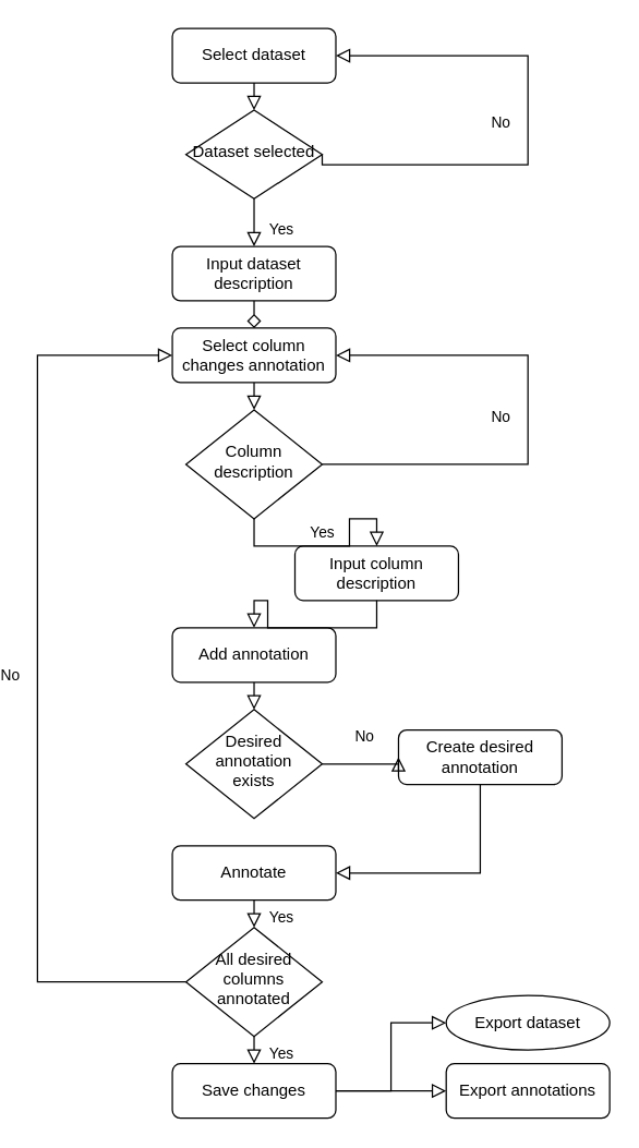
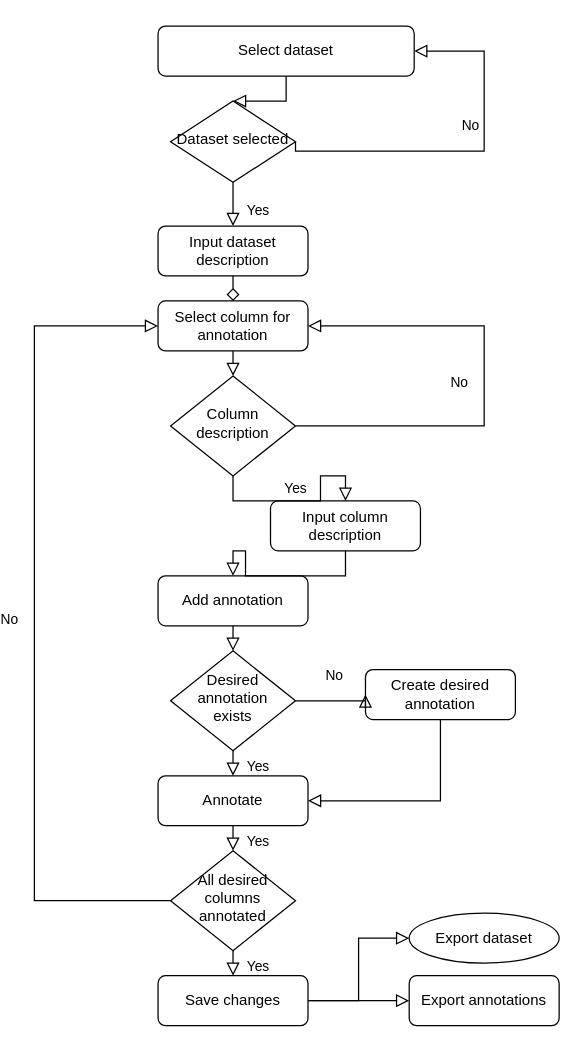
  <mxCell id="0" />
  <mxCell id="1" parent="0" />
- <mxCell id="2" value="Select dataset" style="rounded=1;whiteSpace=wrap;html=1;fontSize=12;glass=0;strokeWidth=1;shadow=0;" parent="1" vertex="1"><mxGeometry x="119" width="120" height="40" as="geometry" y="20" /></mxCell>
+ <mxCell id="2" value="Select dataset" style="rounded=1;whiteSpace=wrap;html=1;fontSize=12;glass=0;strokeWidth=1;shadow=0;" parent="1" vertex="1"><mxGeometry x="119" y="20" width="205" height="40" as="geometry" /></mxCell>
  <mxCell id="3" value="Dataset selected" style="rhombus;whiteSpace=wrap;html=1;shadow=0;fontFamily=Helvetica;fontSize=12;align=center;strokeWidth=1;spacing=6;spacingTop=-4;" parent="1" vertex="1"><mxGeometry x="129" y="80" width="100" height="65" as="geometry" /></mxCell>
  <mxCell id="4" value="" style="rounded=0;html=1;jettySize=auto;orthogonalLoop=1;fontSize=11;endArrow=block;endFill=0;endSize=8;strokeWidth=1;shadow=0;labelBackgroundColor=none;edgeStyle=orthogonalEdgeStyle;exitX=0.5;exitY=1;exitDx=0;exitDy=0;entryX=0.5;entryY=0;entryDx=0;entryDy=0;" parent="1" source="2" target="3" edge="1"><mxGeometry y="20" relative="1" as="geometry"><mxPoint as="offset" /><mxPoint x="509" y="200" as="sourcePoint" /><mxPoint x="179" y="90" as="targetPoint" /></mxGeometry></mxCell>
  <mxCell id="5" value="No" style="rounded=0;html=1;jettySize=auto;orthogonalLoop=1;fontSize=11;endArrow=block;endFill=0;endSize=8;strokeWidth=1;shadow=0;labelBackgroundColor=none;edgeStyle=orthogonalEdgeStyle;exitX=1;exitY=0.5;exitDx=0;exitDy=0;entryX=1;entryY=0.5;entryDx=0;entryDy=0;" parent="1" source="3" target="2" edge="1"><mxGeometry y="20" relative="1" as="geometry"><mxPoint as="offset" /><mxPoint x="299" y="120" as="sourcePoint" /><mxPoint x="319" y="50" as="targetPoint" /><Array as="points"><mxPoint x="380" y="120" /><mxPoint x="380" y="40" /></Array></mxGeometry></mxCell>
- <mxCell id="6" value="Select column changes annotation" style="rounded=1;whiteSpace=wrap;html=1;fontSize=12;glass=0;strokeWidth=1;shadow=0;" parent="1" vertex="1"><mxGeometry x="119" y="240" width="120" height="40" as="geometry" /></mxCell>
+ <mxCell id="6" value="Select column for annotation" style="rounded=1;whiteSpace=wrap;html=1;fontSize=12;glass=0;strokeWidth=1;shadow=0;" parent="1" vertex="1"><mxGeometry x="119" y="240" width="120" height="40" as="geometry" /></mxCell>
  <mxCell id="7" value="Column description" style="rhombus;whiteSpace=wrap;html=1;shadow=0;fontFamily=Helvetica;fontSize=12;align=center;strokeWidth=1;spacing=6;spacingTop=-4;" parent="1" vertex="1"><mxGeometry x="129" y="300" width="100" height="80" as="geometry" /></mxCell>
  <mxCell id="8" value="" style="rounded=0;html=1;jettySize=auto;orthogonalLoop=1;fontSize=11;endArrow=block;endFill=0;endSize=8;strokeWidth=1;shadow=0;labelBackgroundColor=none;edgeStyle=orthogonalEdgeStyle;exitX=0.5;exitY=1;exitDx=0;exitDy=0;entryX=0.5;entryY=0;entryDx=0;entryDy=0;" parent="1" source="6" target="7" edge="1"><mxGeometry y="20" relative="1" as="geometry"><mxPoint as="offset" /><mxPoint x="189" y="190" as="sourcePoint" /><mxPoint x="189" y="230" as="targetPoint" /></mxGeometry></mxCell>
  <mxCell id="9" value="Input column description" style="rounded=1;whiteSpace=wrap;html=1;fontSize=12;glass=0;strokeWidth=1;shadow=0;" parent="1" vertex="1"><mxGeometry x="209" y="400" width="120" height="40" as="geometry" /></mxCell>
  <mxCell id="10" value="Yes" style="rounded=0;html=1;jettySize=auto;orthogonalLoop=1;fontSize=11;endArrow=block;endFill=0;endSize=8;strokeWidth=1;shadow=0;labelBackgroundColor=none;edgeStyle=orthogonalEdgeStyle;entryX=0.5;entryY=0;entryDx=0;entryDy=0;exitX=0.5;exitY=1;exitDx=0;exitDy=0;" parent="1" source="7" target="9" edge="1"><mxGeometry x="0.333" y="20" relative="1" as="geometry"><mxPoint as="offset" /><mxPoint x="179" y="540" as="sourcePoint" /><mxPoint x="189" y="380" as="targetPoint" /></mxGeometry></mxCell>
  <mxCell id="11" value="No" style="rounded=0;html=1;jettySize=auto;orthogonalLoop=1;fontSize=11;endArrow=block;endFill=0;endSize=8;strokeWidth=1;shadow=0;labelBackgroundColor=none;edgeStyle=orthogonalEdgeStyle;exitX=1;exitY=0.5;exitDx=0;exitDy=0;entryX=1;entryY=0.5;entryDx=0;entryDy=0;" parent="1" source="7" target="6" edge="1"><mxGeometry y="20" relative="1" as="geometry"><mxPoint as="offset" /><mxPoint x="259" y="490" as="sourcePoint" /><mxPoint x="269" y="390" as="targetPoint" /><Array as="points"><mxPoint x="380" y="340" /><mxPoint x="380" y="260" /></Array></mxGeometry></mxCell>
  <mxCell id="12" value="Desired annotation exists" style="rhombus;whiteSpace=wrap;html=1;shadow=0;fontFamily=Helvetica;fontSize=12;align=center;strokeWidth=1;spacing=6;spacingTop=-4;" parent="1" vertex="1"><mxGeometry x="129" y="520" width="100" height="80" as="geometry" /></mxCell>
  <mxCell id="13" value="" style="rounded=0;html=1;jettySize=auto;orthogonalLoop=1;fontSize=11;endArrow=block;endFill=0;endSize=8;strokeWidth=1;shadow=0;labelBackgroundColor=none;edgeStyle=orthogonalEdgeStyle;entryX=0.5;entryY=0;entryDx=0;entryDy=0;exitX=0.5;exitY=1;exitDx=0;exitDy=0;" parent="1" source="22" target="12" edge="1"><mxGeometry x="0.333" y="20" relative="1" as="geometry"><mxPoint as="offset" /><mxPoint x="179" y="700" as="sourcePoint" /><mxPoint x="189" y="580" as="targetPoint" /></mxGeometry></mxCell>
  <mxCell id="14" value="Annotate" style="rounded=1;whiteSpace=wrap;html=1;fontSize=12;glass=0;strokeWidth=1;shadow=0;" parent="1" vertex="1"><mxGeometry x="119" y="620" width="120" height="40" as="geometry" /></mxCell>
+ <mxCell id="15" value="Yes" style="rounded=0;html=1;jettySize=auto;orthogonalLoop=1;fontSize=11;endArrow=block;endFill=0;endSize=8;strokeWidth=1;shadow=0;labelBackgroundColor=none;edgeStyle=orthogonalEdgeStyle;entryX=0.5;entryY=0;entryDx=0;entryDy=0;exitX=0.5;exitY=1;exitDx=0;exitDy=0;" parent="1" source="12" target="14" edge="1"><mxGeometry x="0.333" y="20" relative="1" as="geometry"><mxPoint as="offset" /><mxPoint x="189" y="640" as="sourcePoint" /><mxPoint x="189" y="680" as="targetPoint" /></mxGeometry></mxCell>
  <mxCell id="16" value="Create desired annotation" style="rounded=1;whiteSpace=wrap;html=1;fontSize=12;glass=0;strokeWidth=1;shadow=0;" parent="1" vertex="1"><mxGeometry x="285" y="535" width="120" height="40" as="geometry" /></mxCell>
  <mxCell id="17" value="No" style="rounded=0;html=1;jettySize=auto;orthogonalLoop=1;fontSize=11;endArrow=block;endFill=0;endSize=8;strokeWidth=1;shadow=0;labelBackgroundColor=none;edgeStyle=orthogonalEdgeStyle;exitX=1;exitY=0.5;exitDx=0;exitDy=0;entryX=0;entryY=0.5;entryDx=0;entryDy=0;" parent="1" source="12" target="16" edge="1"><mxGeometry y="20" relative="1" as="geometry"><mxPoint as="offset" /><mxPoint x="239" y="600" as="sourcePoint" /><mxPoint x="249" y="500" as="targetPoint" /><Array as="points"><mxPoint x="249" y="560" /><mxPoint x="249" y="560" /></Array></mxGeometry></mxCell>
  <mxCell id="18" value="" style="rounded=0;html=1;jettySize=auto;orthogonalLoop=1;fontSize=11;endArrow=block;endFill=0;endSize=8;strokeWidth=1;shadow=0;labelBackgroundColor=none;edgeStyle=orthogonalEdgeStyle;exitX=0.5;exitY=1;exitDx=0;exitDy=0;entryX=1;entryY=0.5;entryDx=0;entryDy=0;" parent="1" source="16" target="14" edge="1"><mxGeometry x="0.333" y="20" relative="1" as="geometry"><mxPoint as="offset" /><mxPoint x="189" y="410" as="sourcePoint" /><mxPoint x="189" y="480" as="targetPoint" /></mxGeometry></mxCell>
  <mxCell id="19" value="Input dataset description" style="rounded=1;whiteSpace=wrap;html=1;fontSize=12;glass=0;strokeWidth=1;shadow=0;" parent="1" vertex="1"><mxGeometry x="119" y="180" width="120" height="40" as="geometry" /></mxCell>
  <mxCell id="20" value="Yes" style="rounded=0;html=1;jettySize=auto;orthogonalLoop=1;fontSize=11;endArrow=block;endFill=0;endSize=8;strokeWidth=1;shadow=0;labelBackgroundColor=none;edgeStyle=orthogonalEdgeStyle;exitX=0.5;exitY=1;exitDx=0;exitDy=0;entryX=0.5;entryY=0;entryDx=0;entryDy=0;" parent="1" source="3" target="19" edge="1"><mxGeometry x="0.333" y="20" relative="1" as="geometry"><mxPoint as="offset" /><mxPoint x="189" y="280" as="sourcePoint" /><mxPoint x="179" y="220" as="targetPoint" /></mxGeometry></mxCell>
  <mxCell id="21" value="" style="rounded=0;html=1;jettySize=auto;orthogonalLoop=1;fontSize=11;endArrow=diamond;endFill=0;endSize=8;strokeWidth=1;shadow=0;labelBackgroundColor=none;edgeStyle=orthogonalEdgeStyle;exitX=0.5;exitY=1;exitDx=0;exitDy=0;entryX=0.5;entryY=0;entryDx=0;entryDy=0;" parent="1" source="19" target="6" edge="1"><mxGeometry y="20" relative="1" as="geometry"><mxPoint as="offset" /><mxPoint x="189" y="420" as="sourcePoint" /><mxPoint x="189" y="460" as="targetPoint" /></mxGeometry></mxCell>
  <mxCell id="22" value="Add annotation" style="rounded=1;whiteSpace=wrap;html=1;fontSize=12;glass=0;strokeWidth=1;shadow=0;" parent="1" vertex="1"><mxGeometry x="119" y="460" width="120" height="40" as="geometry" /></mxCell>
  <mxCell id="23" value="" style="rounded=0;html=1;jettySize=auto;orthogonalLoop=1;fontSize=11;endArrow=block;endFill=0;endSize=8;strokeWidth=1;shadow=0;labelBackgroundColor=none;edgeStyle=orthogonalEdgeStyle;exitX=0.5;exitY=1;exitDx=0;exitDy=0;entryX=0.5;entryY=0;entryDx=0;entryDy=0;" parent="1" source="9" target="22" edge="1"><mxGeometry x="0.333" y="20" relative="1" as="geometry"><mxPoint as="offset" /><mxPoint x="189" y="710" as="sourcePoint" /><mxPoint x="179" y="660" as="targetPoint" /></mxGeometry></mxCell>
  <mxCell id="24" value="All desired columns annotated" style="rhombus;whiteSpace=wrap;html=1;shadow=0;fontFamily=Helvetica;fontSize=12;align=center;strokeWidth=1;spacing=6;spacingTop=-4;" parent="1" vertex="1"><mxGeometry x="129" y="680" width="100" height="80" as="geometry" /></mxCell>
  <mxCell id="25" value="Yes" style="rounded=0;html=1;jettySize=auto;orthogonalLoop=1;fontSize=11;endArrow=block;endFill=0;endSize=8;strokeWidth=1;shadow=0;labelBackgroundColor=none;edgeStyle=orthogonalEdgeStyle;entryX=0.5;entryY=0;entryDx=0;entryDy=0;exitX=0.5;exitY=1;exitDx=0;exitDy=0;" parent="1" source="14" target="24" edge="1"><mxGeometry x="0.333" y="20" relative="1" as="geometry"><mxPoint as="offset" /><mxPoint x="189" y="850" as="sourcePoint" /><mxPoint x="189" y="910" as="targetPoint" /></mxGeometry></mxCell>
  <mxCell id="26" value="Export annotations" style="rounded=1;whiteSpace=wrap;html=1;fontSize=12;glass=0;strokeWidth=1;shadow=0;" parent="1" vertex="1"><mxGeometry x="320" y="780" width="120" height="40" as="geometry" /></mxCell>
  <mxCell id="27" value="No" style="rounded=0;html=1;jettySize=auto;orthogonalLoop=1;fontSize=11;endArrow=block;endFill=0;endSize=8;strokeWidth=1;shadow=0;labelBackgroundColor=none;edgeStyle=orthogonalEdgeStyle;exitX=0;exitY=0.5;exitDx=0;exitDy=0;entryX=0;entryY=0.5;entryDx=0;entryDy=0;" parent="1" source="24" target="6" edge="1"><mxGeometry y="20" relative="1" as="geometry"><mxPoint as="offset" /><mxPoint x="0" y="910" as="sourcePoint" /><mxPoint x="20" y="970" as="targetPoint" /><Array as="points"><mxPoint x="20" y="720" /><mxPoint x="20" y="260" /></Array></mxGeometry></mxCell>
  <mxCell id="28" value="Save changes" style="rounded=1;whiteSpace=wrap;html=1;fontSize=12;glass=0;strokeWidth=1;shadow=0;" parent="1" vertex="1"><mxGeometry x="119" y="780" width="120" height="40" as="geometry" /></mxCell>
  <mxCell id="29" value="Yes" style="rounded=0;html=1;jettySize=auto;orthogonalLoop=1;fontSize=11;endArrow=block;endFill=0;endSize=8;strokeWidth=1;shadow=0;labelBackgroundColor=none;edgeStyle=orthogonalEdgeStyle;exitX=0.5;exitY=1;exitDx=0;exitDy=0;entryX=0.5;entryY=0;entryDx=0;entryDy=0;" parent="1" source="24" target="28" edge="1"><mxGeometry x="0.333" y="20" relative="1" as="geometry"><mxPoint as="offset" /><mxPoint x="360" y="900" as="sourcePoint" /><mxPoint x="260" y="860" as="targetPoint" /></mxGeometry></mxCell>
  <mxCell id="30" value="" style="rounded=0;html=1;jettySize=auto;orthogonalLoop=1;fontSize=11;endArrow=block;endFill=0;endSize=8;strokeWidth=1;shadow=0;labelBackgroundColor=none;edgeStyle=orthogonalEdgeStyle;exitX=1;exitY=0.5;exitDx=0;exitDy=0;entryX=0;entryY=0.5;entryDx=0;entryDy=0;" parent="1" source="28" target="26" edge="1"><mxGeometry x="0.333" y="20" relative="1" as="geometry"><mxPoint as="offset" /><mxPoint x="359" y="610" as="sourcePoint" /><mxPoint x="330" y="920" as="targetPoint" /><Array as="points"><mxPoint x="310" y="800" /><mxPoint x="310" y="800" /></Array></mxGeometry></mxCell>
  <mxCell id="31" value="Export dataset" style="ellipse;whiteSpace=wrap;html=1;fontSize=12;glass=0;strokeWidth=1;shadow=0;" parent="1" vertex="1"><mxGeometry x="320" y="730" width="120" height="40" as="geometry" /></mxCell>
  <mxCell id="32" value="" style="rounded=0;html=1;jettySize=auto;orthogonalLoop=1;fontSize=11;endArrow=block;endFill=0;endSize=8;strokeWidth=1;shadow=0;labelBackgroundColor=none;edgeStyle=orthogonalEdgeStyle;exitX=1;exitY=0.5;exitDx=0;exitDy=0;entryX=0;entryY=0.5;entryDx=0;entryDy=0;" parent="1" source="28" target="31" edge="1"><mxGeometry x="0.333" y="20" relative="1" as="geometry"><mxPoint as="offset" /><mxPoint x="249" y="930" as="sourcePoint" /><mxPoint x="340" y="930" as="targetPoint" /></mxGeometry></mxCell>
